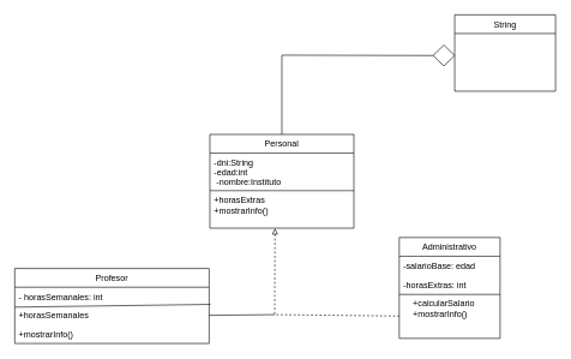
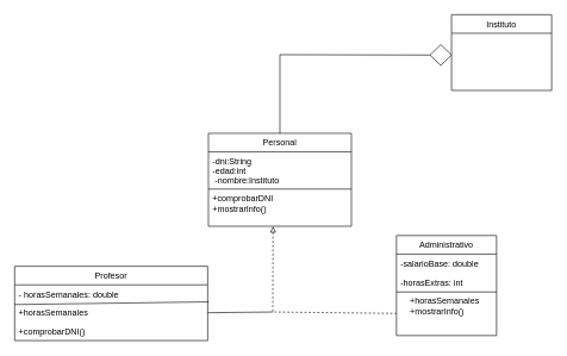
  <mxCell id="0" />
  <mxCell id="1" parent="0" />
  <mxCell id="2" value="Profesor" style="swimlane;fontStyle=0;childLayout=stackLayout;horizontal=1;startSize=26;fillColor=none;horizontalStack=0;resizeParent=1;resizeParentMax=0;resizeLast=0;collapsible=1;marginBottom=0;" vertex="1" parent="1"><mxGeometry x="20" y="372" width="270" height="104" as="geometry" /></mxCell>
- <mxCell id="3" value="- horasSemanales: int" style="text;strokeColor=none;fillColor=none;align=left;verticalAlign=top;spacingLeft=4;spacingRight=4;overflow=hidden;rotatable=0;points=[[0,0.5],[1,0.5]];portConstraint=eastwest;" vertex="1" parent="2"><mxGeometry y="26" width="270" height="26" as="geometry" /></mxCell>
+ <mxCell id="3" value="- horasSemanales: double" style="text;strokeColor=none;fillColor=none;align=left;verticalAlign=top;spacingLeft=4;spacingRight=4;overflow=hidden;rotatable=0;points=[[0,0.5],[1,0.5]];portConstraint=eastwest;" vertex="1" parent="2"><mxGeometry y="26" width="270" height="26" as="geometry" /></mxCell>
  <mxCell id="4" value="" style="endArrow=none;html=1;rounded=0;entryX=1.006;entryY=-0.085;entryDx=0;entryDy=0;entryPerimeter=0;exitX=0.017;exitY=0.977;exitDx=0;exitDy=0;exitPerimeter=0;" edge="1" parent="2" target="5"><mxGeometry width="50" height="50" relative="1" as="geometry"><mxPoint x="1.137e-13" y="53.612" as="sourcePoint" /><mxPoint x="137.62" y="52.0" as="targetPoint" /></mxGeometry></mxCell>
  <mxCell id="5" value="+horasSemanales" style="text;strokeColor=none;fillColor=none;align=left;verticalAlign=top;spacingLeft=4;spacingRight=4;overflow=hidden;rotatable=0;points=[[0,0.5],[1,0.5]];portConstraint=eastwest;" vertex="1" parent="2"><mxGeometry y="52" width="270" height="26" as="geometry" /></mxCell>
- <mxCell id="6" value="+mostrarInfo()" style="text;strokeColor=none;fillColor=none;align=left;verticalAlign=top;spacingLeft=4;spacingRight=4;overflow=hidden;rotatable=0;points=[[0,0.5],[1,0.5]];portConstraint=eastwest;" vertex="1" parent="2"><mxGeometry y="78" width="270" height="26" as="geometry" /></mxCell>
+ <mxCell id="6" value="+comprobarDNI()" style="text;strokeColor=none;fillColor=none;align=left;verticalAlign=top;spacingLeft=4;spacingRight=4;overflow=hidden;rotatable=0;points=[[0,0.5],[1,0.5]];portConstraint=eastwest;" vertex="1" parent="2"><mxGeometry y="78" width="270" height="26" as="geometry" /></mxCell>
  <mxCell id="7" value="Personal" style="swimlane;fontStyle=0;childLayout=stackLayout;horizontal=1;startSize=26;fillColor=none;horizontalStack=0;resizeParent=1;resizeParentMax=0;resizeLast=0;collapsible=1;marginBottom=0;" vertex="1" parent="1"><mxGeometry x="291" y="186" width="200" height="130" as="geometry" /></mxCell>
  <mxCell id="8" value="-dni:String&#10;-edad:int" style="text;strokeColor=none;fillColor=none;align=left;verticalAlign=top;spacingLeft=4;spacingRight=4;overflow=hidden;rotatable=0;points=[[0,0.5],[1,0.5]];portConstraint=eastwest;" vertex="1" parent="7"><mxGeometry y="26" width="200" height="26" as="geometry" /></mxCell>
  <mxCell id="9" value=" -nombre:Instituto" style="text;strokeColor=none;fillColor=none;align=left;verticalAlign=top;spacingLeft=4;spacingRight=4;overflow=hidden;rotatable=0;points=[[0,0.5],[1,0.5]];portConstraint=eastwest;" vertex="1" parent="7"><mxGeometry y="52" width="200" height="26" as="geometry" /></mxCell>
  <mxCell id="10" value="" style="endArrow=none;html=1;rounded=0;entryX=1;entryY=0;entryDx=0;entryDy=0;entryPerimeter=0;exitX=0.017;exitY=0.977;exitDx=0;exitDy=0;exitPerimeter=0;" edge="1" parent="7" target="11"><mxGeometry width="50" height="50" relative="1" as="geometry"><mxPoint x="1.137e-13" y="78.002" as="sourcePoint" /><mxPoint x="137.62" y="73.33" as="targetPoint" /></mxGeometry></mxCell>
- <mxCell id="11" value="+horasExtras&#10;+mostrarInfo()" style="text;strokeColor=none;fillColor=none;align=left;verticalAlign=top;spacingLeft=4;spacingRight=4;overflow=hidden;rotatable=0;points=[[0,0.5],[1,0.5]];portConstraint=eastwest;" vertex="1" parent="7"><mxGeometry y="78" width="200" height="52" as="geometry" /></mxCell>
+ <mxCell id="11" value="+comprobarDNI&#10;+mostrarInfo()" style="text;strokeColor=none;fillColor=none;align=left;verticalAlign=top;spacingLeft=4;spacingRight=4;overflow=hidden;rotatable=0;points=[[0,0.5],[1,0.5]];portConstraint=eastwest;" vertex="1" parent="7"><mxGeometry y="78" width="200" height="52" as="geometry" /></mxCell>
  <mxCell id="12" value="Administrativo" style="swimlane;fontStyle=0;childLayout=stackLayout;horizontal=1;startSize=26;fillColor=none;horizontalStack=0;resizeParent=1;resizeParentMax=0;resizeLast=0;collapsible=1;marginBottom=0;" vertex="1" parent="1"><mxGeometry x="554" y="329" width="140" height="140" as="geometry" /></mxCell>
- <mxCell id="13" value="-salarioBase: edad" style="text;strokeColor=none;fillColor=none;align=left;verticalAlign=top;spacingLeft=4;spacingRight=4;overflow=hidden;rotatable=0;points=[[0,0.5],[1,0.5]];portConstraint=eastwest;" vertex="1" parent="12"><mxGeometry y="26" width="140" height="26" as="geometry" /></mxCell>
+ <mxCell id="13" value="-salarioBase: double" style="text;strokeColor=none;fillColor=none;align=left;verticalAlign=top;spacingLeft=4;spacingRight=4;overflow=hidden;rotatable=0;points=[[0,0.5],[1,0.5]];portConstraint=eastwest;" vertex="1" parent="12"><mxGeometry y="26" width="140" height="26" as="geometry" /></mxCell>
  <mxCell id="14" value="-horasExtras: int" style="text;strokeColor=none;fillColor=none;align=left;verticalAlign=top;spacingLeft=4;spacingRight=4;overflow=hidden;rotatable=0;points=[[0,0.5],[1,0.5]];portConstraint=eastwest;" vertex="1" parent="12"><mxGeometry y="52" width="140" height="26" as="geometry" /></mxCell>
- <mxCell id="15" value="    +calcularSalario&#10;    +mostrarInfo()" style="text;strokeColor=none;fillColor=none;align=left;verticalAlign=top;spacingLeft=4;spacingRight=4;overflow=hidden;rotatable=0;points=[[0,0.5],[1,0.5]];portConstraint=eastwest;" vertex="1" parent="12"><mxGeometry y="78" width="140" height="62" as="geometry" /></mxCell>
+ <mxCell id="15" value="    +horasSemanales&#10;    +mostrarInfo()" style="text;strokeColor=none;fillColor=none;align=left;verticalAlign=top;spacingLeft=4;spacingRight=4;overflow=hidden;rotatable=0;points=[[0,0.5],[1,0.5]];portConstraint=eastwest;" vertex="1" parent="12"><mxGeometry y="78" width="140" height="62" as="geometry" /></mxCell>
  <mxCell id="16" value="" style="endArrow=none;html=1;rounded=0;entryX=1;entryY=1.038;entryDx=0;entryDy=0;entryPerimeter=0;" edge="1" parent="12" target="14"><mxGeometry width="50" height="50" relative="1" as="geometry"><mxPoint y="79" as="sourcePoint" /><mxPoint x="130" y="73" as="targetPoint" /></mxGeometry></mxCell>
- <mxCell id="17" value="String" style="swimlane;fontStyle=0;childLayout=stackLayout;horizontal=1;startSize=26;fillColor=none;horizontalStack=0;resizeParent=1;resizeParentMax=0;resizeLast=0;collapsible=1;marginBottom=0;" vertex="1" parent="1"><mxGeometry x="631" y="20" width="140" height="106" as="geometry" /></mxCell>
+ <mxCell id="17" value="Instituto" style="swimlane;fontStyle=0;childLayout=stackLayout;horizontal=1;startSize=26;fillColor=none;horizontalStack=0;resizeParent=1;resizeParentMax=0;resizeLast=0;collapsible=1;marginBottom=0;" vertex="1" parent="1"><mxGeometry x="631" y="20" width="140" height="106" as="geometry" /></mxCell>
  <mxCell id="18" value=" " style="text;strokeColor=none;fillColor=none;align=left;verticalAlign=top;spacingLeft=4;spacingRight=4;overflow=hidden;rotatable=0;points=[[0,0.5],[1,0.5]];portConstraint=eastwest;" vertex="1" parent="17"><mxGeometry y="26" width="140" height="26" as="geometry" /></mxCell>
  <mxCell id="19" value=" " style="text;strokeColor=none;fillColor=none;align=left;verticalAlign=top;spacingLeft=4;spacingRight=4;overflow=hidden;rotatable=0;points=[[0,0.5],[1,0.5]];portConstraint=eastwest;" vertex="1" parent="17"><mxGeometry y="52" width="140" height="28" as="geometry" /></mxCell>
  <mxCell id="20" value=" " style="text;strokeColor=none;fillColor=none;align=left;verticalAlign=top;spacingLeft=4;spacingRight=4;overflow=hidden;rotatable=0;points=[[0,0.5],[1,0.5]];portConstraint=eastwest;" vertex="1" parent="17"><mxGeometry y="80" width="140" height="26" as="geometry" /></mxCell>
  <mxCell id="21" value="" style="endArrow=none;html=1;rounded=0;exitX=0.452;exitY=1.004;exitDx=0;exitDy=0;entryX=0;entryY=0.5;entryDx=0;entryDy=0;startArrow=block;startFill=0;exitPerimeter=0;dashed=1;" edge="1" parent="1" source="11" target="15"><mxGeometry width="50" height="50" relative="1" as="geometry"><mxPoint x="371" y="286" as="sourcePoint" /><mxPoint x="421" y="236" as="targetPoint" /><Array as="points"><mxPoint x="381" y="436" /></Array></mxGeometry></mxCell>
  <mxCell id="22" value="" style="endArrow=none;html=1;rounded=0;exitX=1;exitY=0.5;exitDx=0;exitDy=0;" edge="1" parent="1" source="5"><mxGeometry width="50" height="50" relative="1" as="geometry"><mxPoint x="371" y="286" as="sourcePoint" /><mxPoint x="381" y="436" as="targetPoint" /></mxGeometry></mxCell>
  <mxCell id="23" value="" style="endArrow=none;html=1;rounded=0;exitX=0.5;exitY=0;exitDx=0;exitDy=0;startArrow=none;startFill=0;entryX=0;entryY=0.5;entryDx=0;entryDy=0;" edge="1" parent="1" source="7" target="24"><mxGeometry width="50" height="50" relative="1" as="geometry"><mxPoint x="371" y="286" as="sourcePoint" /><mxPoint x="561" y="76" as="targetPoint" /><Array as="points"><mxPoint x="391" y="76" /></Array></mxGeometry></mxCell>
  <mxCell id="24" value="" style="rhombus;whiteSpace=wrap;html=1;" vertex="1" parent="1"><mxGeometry x="601" y="62" width="30" height="29" as="geometry" /></mxCell>
